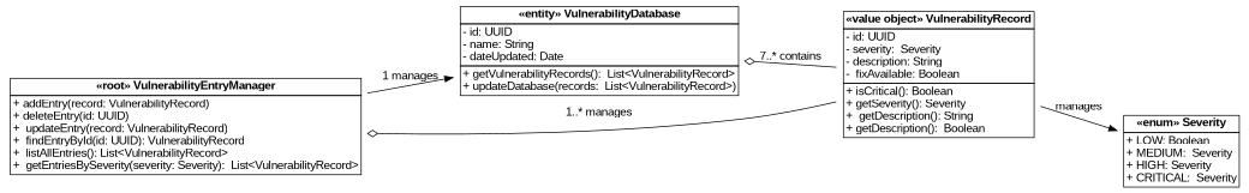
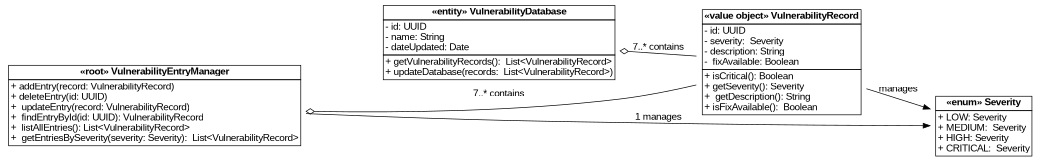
  digraph {
    fontname="Liberation Sans"
    rankdir=LR
    node [fontname="Liberation Sans" shape=plaintext]
    edge [fontname="Liberation Sans"]
    n1 [label=<     <table border="0" cellborder="1" cellspacing="0">       <tr><td><b>«root» VulnerabilityEntryManager</b></td></tr>       <tr><td align="left">+ addEntry(record: VulnerabilityRecord)<br  align="left"/>+ deleteEntry(id: UUID)<br align="left"/>+  updateEntry(record: VulnerabilityRecord)<br align="left"/>+  findEntryById(id: UUID): VulnerabilityRecord<br align="left"/>+  listAllEntries(): List&lt;VulnerabilityRecord&gt;<br align="left"/>+  getEntriesBySeverity(severity: Severity):  List&lt;VulnerabilityRecord&gt;</td></tr>     </table>>]
    n2 [label=<     <table border="0" cellborder="1" cellspacing="0">       <tr><td><b>«entity» VulnerabilityDatabase</b></td></tr>       <tr><td align="left">- id: UUID<br align="left"/>- name: String<br  align="left"/>- dateUpdated: Date</td></tr>       <tr><td border="1" align="left">+ getVulnerabilityRecords():  List&lt;VulnerabilityRecord&gt;<br align="left"/>+ updateDatabase(records:  List&lt;VulnerabilityRecord&gt;)</td></tr>     </table>>]
-   n3 [label=<     <table border="0" cellborder="1" cellspacing="0">       <tr><td><b>«value object» VulnerabilityRecord</b></td></tr>       <tr><td align="left">- id: UUID<br align="left"/>- severity:  Severity<br align="left"/>- description: String<br align="left"/>-  fixAvailable: Boolean</td></tr>       <tr><td border="1" align="left">+ isCritical(): Boolean<br  align="left"/>+ getSeverity(): Severity<br align="left"/>+  getDescription(): String<br align="left"/>+ getDescription():  Boolean</td></tr>     </table>>]
-   n4 [label=<     <table border="0" cellborder="1" cellspacing="0">       <tr><td><b>«enum» Severity</b></td></tr>       <tr><td align="left">+ LOW: Boolean<br align="left"/>+ MEDIUM:  Severity<br align="left"/>+ HIGH: Severity<br align="left"/>+ CRITICAL:  Severity</td></tr>     </table>>]
-   n1 -> n2 [label="1 manages"]
-   n1 -> n3 [arrowtail=odiamond dir=back label="1..* manages"]
+   n3 [label=<     <table border="0" cellborder="1" cellspacing="0">       <tr><td><b>«value object» VulnerabilityRecord</b></td></tr>       <tr><td align="left">- id: UUID<br align="left"/>- severity:  Severity<br align="left"/>- description: String<br align="left"/>-  fixAvailable: Boolean</td></tr>       <tr><td border="1" align="left">+ isCritical(): Boolean<br  align="left"/>+ getSeverity(): Severity<br align="left"/>+  getDescription(): String<br align="left"/>+ isFixAvailable():  Boolean</td></tr>     </table>>]
+   n4 [label=<     <table border="0" cellborder="1" cellspacing="0">       <tr><td><b>«enum» Severity</b></td></tr>       <tr><td align="left">+ LOW: Severity<br align="left"/>+ MEDIUM:  Severity<br align="left"/>+ HIGH: Severity<br align="left"/>+ CRITICAL:  Severity</td></tr>     </table>>]
+   n1 -> n4 [label="1 manages"]
+   n1 -> n3 [arrowtail=odiamond dir=back label="7..* contains"]
    n2 -> n3 [arrowtail=odiamond dir=back label="7..* contains"]
    n3 -> n4 [label=manages]
  }
